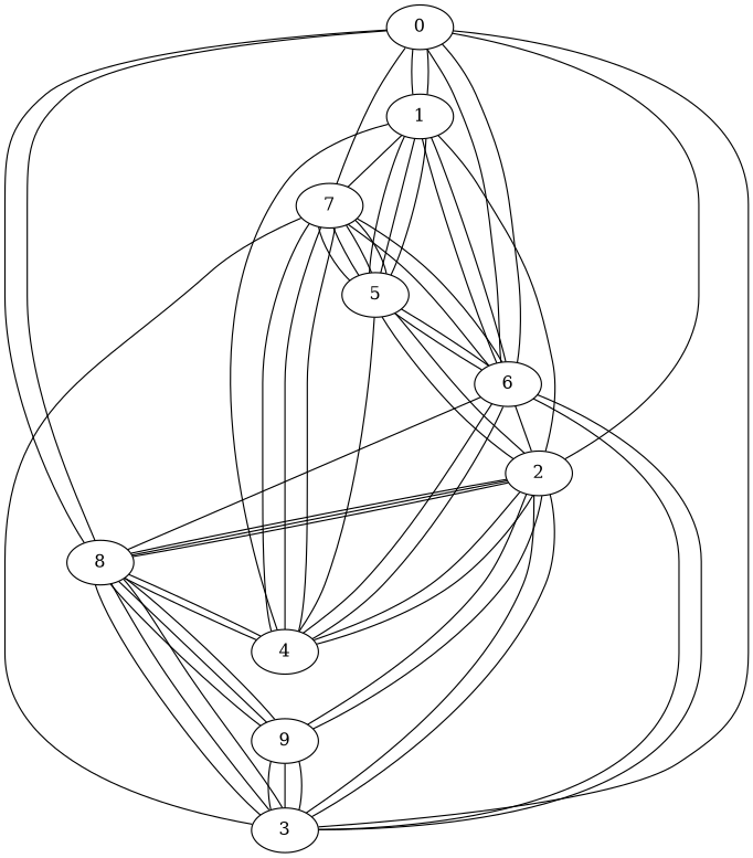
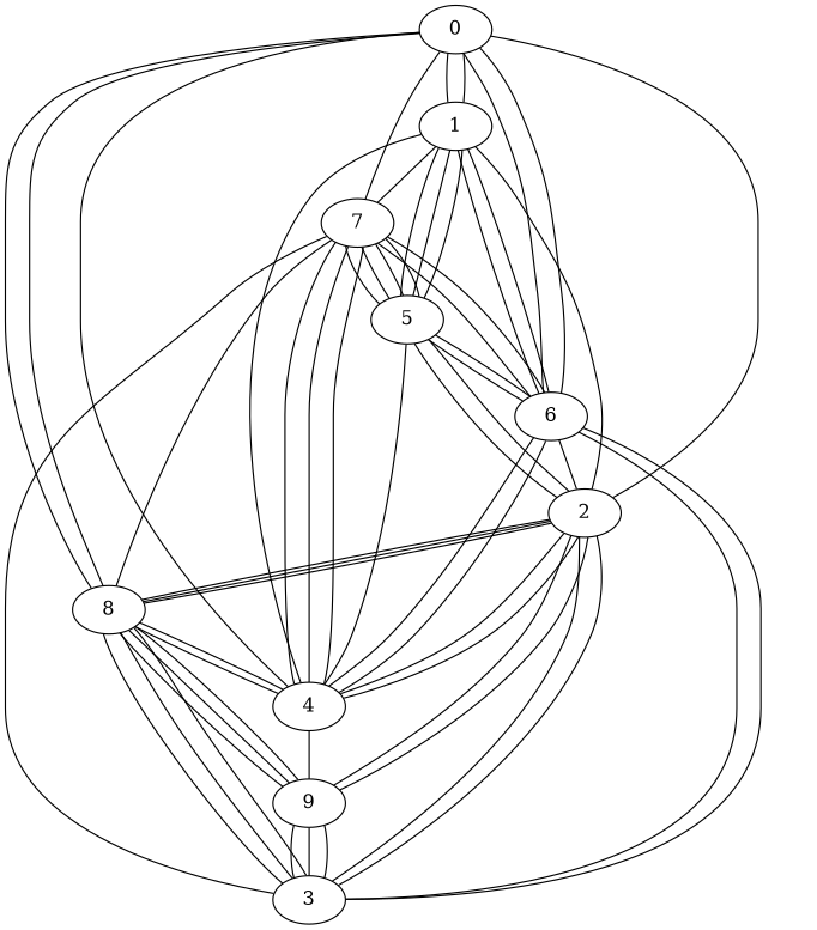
  graph {
    0
    1
    2
    6
    8
    4
    7
    3
    5
    9
    0 -- 1
    0 -- 2
    0 -- 6
    0 -- 8
    1 -- 0
    1 -- 2
    1 -- 6
    1 -- 6
    1 -- 4
    1 -- 7
    2 -- 8
    2 -- 8
    2 -- 4
    2 -- 4
    2 -- 3
    2 -- 3
    6 -- 0
    6 -- 2
    6 -- 5
    8 -- 0
    8 -- 2
-   8 -- 6
+   8 -- 7
    8 -- 4
    8 -- 3
    8 -- 3
    8 -- 9
-   3 -- 0
+   4 -- 0
    4 -- 6
    4 -- 6
    4 -- 8
    4 -- 7
    4 -- 7
    4 -- 7
    4 -- 5
+   4 -- 9
    7 -- 0
    7 -- 6
    7 -- 6
    7 -- 5
    7 -- 5
    7 -- 5
    7 -- 5
    3 -- 6
    3 -- 6
    3 -- 8
    3 -- 7
    3 -- 9
    5 -- 1
    5 -- 1
    5 -- 1
    5 -- 2
    5 -- 2
    5 -- 6
    9 -- 2
    9 -- 2
    9 -- 8
    9 -- 8
    9 -- 3
    9 -- 3
  }
